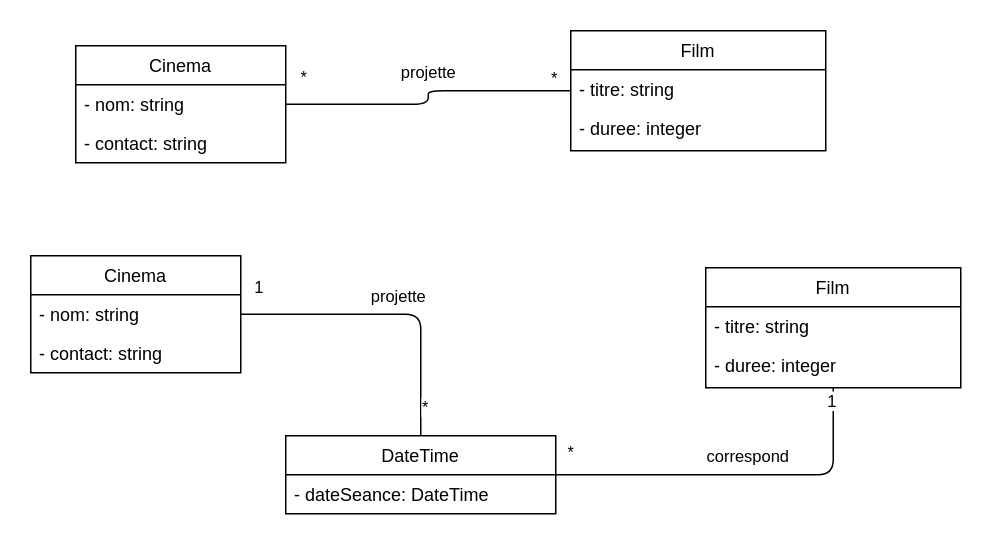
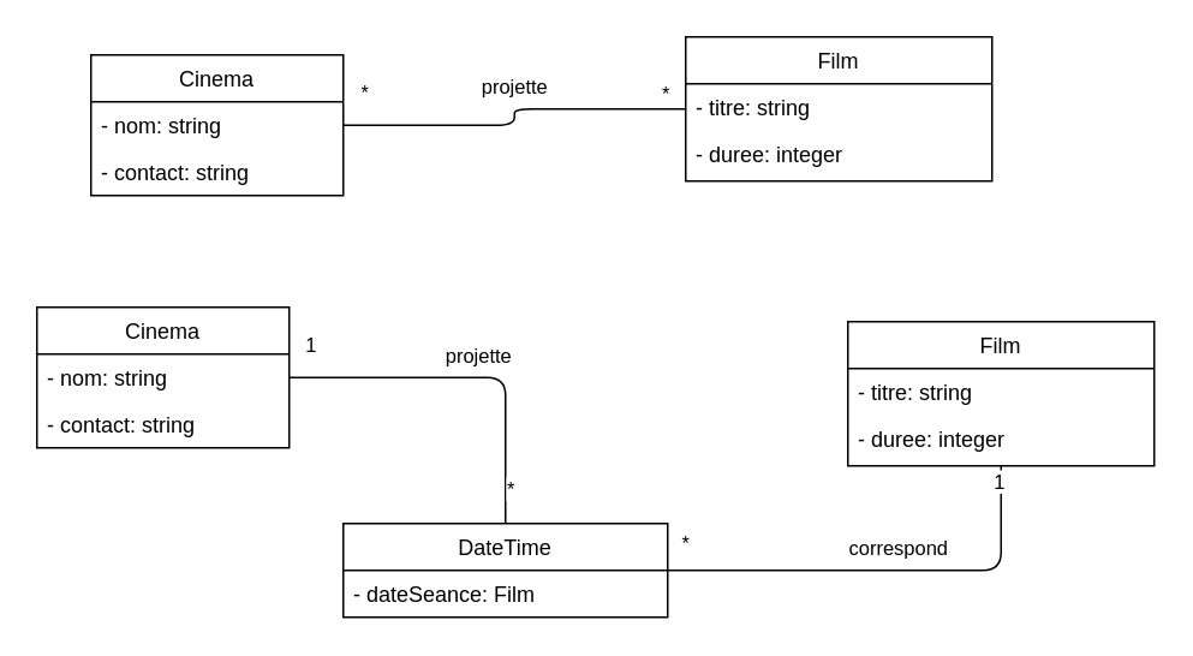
  <mxCell id="0" />
  <mxCell id="1" parent="0" />
  <mxCell id="2" value="Cinema" style="swimlane;fontStyle=0;childLayout=stackLayout;horizontal=1;startSize=26;fillColor=none;horizontalStack=0;resizeParent=1;resizeParentMax=0;resizeLast=0;collapsible=1;marginBottom=0;" parent="1" vertex="1"><mxGeometry x="50" y="30" width="140" height="78" as="geometry" /></mxCell>
  <mxCell id="3" value="- nom: string" style="text;strokeColor=none;fillColor=none;align=left;verticalAlign=top;spacingLeft=4;spacingRight=4;overflow=hidden;rotatable=0;points=[[0,0.5],[1,0.5]];portConstraint=eastwest;" parent="2" vertex="1"><mxGeometry y="26" width="140" height="26" as="geometry" /></mxCell>
  <mxCell id="4" value="- contact: string" style="text;strokeColor=none;fillColor=none;align=left;verticalAlign=top;spacingLeft=4;spacingRight=4;overflow=hidden;rotatable=0;points=[[0,0.5],[1,0.5]];portConstraint=eastwest;" parent="2" vertex="1"><mxGeometry y="52" width="140" height="26" as="geometry" /></mxCell>
  <mxCell id="5" value="Film" style="swimlane;fontStyle=0;childLayout=stackLayout;horizontal=1;startSize=26;fillColor=none;horizontalStack=0;resizeParent=1;resizeParentMax=0;resizeLast=0;collapsible=1;marginBottom=0;" parent="1" vertex="1"><mxGeometry x="380" y="20" width="170" height="80" as="geometry" /></mxCell>
  <mxCell id="6" value="- titre: string" style="text;strokeColor=none;fillColor=none;align=left;verticalAlign=top;spacingLeft=4;spacingRight=4;overflow=hidden;rotatable=0;points=[[0,0.5],[1,0.5]];portConstraint=eastwest;" parent="5" vertex="1"><mxGeometry y="26" width="170" height="26" as="geometry" /></mxCell>
  <mxCell id="7" value="- duree: integer" style="text;strokeColor=none;fillColor=none;align=left;verticalAlign=top;spacingLeft=4;spacingRight=4;overflow=hidden;rotatable=0;points=[[0,0.5],[1,0.5]];portConstraint=eastwest;" parent="5" vertex="1"><mxGeometry y="52" width="170" height="28" as="geometry" /></mxCell>
  <mxCell id="8" value="" style="endArrow=none;html=1;edgeStyle=orthogonalEdgeStyle;" parent="1" source="2" target="5" edge="1"><mxGeometry relative="1" as="geometry"><mxPoint x="210" y="210" as="sourcePoint" /><mxPoint x="370" y="210" as="targetPoint" /></mxGeometry></mxCell>
  <mxCell id="9" value="projette" style="edgeLabel;html=1;align=center;verticalAlign=middle;resizable=0;points=[];" parent="8" vertex="1" connectable="0"><mxGeometry x="0.122" y="-1" relative="1" as="geometry"><mxPoint x="-9" y="-14" as="offset" /></mxGeometry></mxCell>
  <mxCell id="10" value="*" style="edgeLabel;html=1;align=center;verticalAlign=middle;resizable=0;points=[];" parent="8" vertex="1" connectable="0"><mxGeometry x="0.875" y="2" relative="1" as="geometry"><mxPoint y="-7" as="offset" /></mxGeometry></mxCell>
  <mxCell id="11" value="*" style="edgeLabel;html=1;align=center;verticalAlign=middle;resizable=0;points=[];" parent="8" vertex="1" connectable="0"><mxGeometry x="-0.733" y="-2" relative="1" as="geometry"><mxPoint x="-16" y="-21" as="offset" /></mxGeometry></mxCell>
  <mxCell id="12" value="Cinema" style="swimlane;fontStyle=0;childLayout=stackLayout;horizontal=1;startSize=26;fillColor=none;horizontalStack=0;resizeParent=1;resizeParentMax=0;resizeLast=0;collapsible=1;marginBottom=0;" vertex="1" parent="1"><mxGeometry x="20" y="170" width="140" height="78" as="geometry" /></mxCell>
  <mxCell id="13" value="- nom: string" style="text;strokeColor=none;fillColor=none;align=left;verticalAlign=top;spacingLeft=4;spacingRight=4;overflow=hidden;rotatable=0;points=[[0,0.5],[1,0.5]];portConstraint=eastwest;" vertex="1" parent="12"><mxGeometry y="26" width="140" height="26" as="geometry" /></mxCell>
  <mxCell id="14" value="- contact: string" style="text;strokeColor=none;fillColor=none;align=left;verticalAlign=top;spacingLeft=4;spacingRight=4;overflow=hidden;rotatable=0;points=[[0,0.5],[1,0.5]];portConstraint=eastwest;" vertex="1" parent="12"><mxGeometry y="52" width="140" height="26" as="geometry" /></mxCell>
  <mxCell id="15" value="Film" style="swimlane;fontStyle=0;childLayout=stackLayout;horizontal=1;startSize=26;fillColor=none;horizontalStack=0;resizeParent=1;resizeParentMax=0;resizeLast=0;collapsible=1;marginBottom=0;" vertex="1" parent="1"><mxGeometry x="470" y="178" width="170" height="80" as="geometry" /></mxCell>
  <mxCell id="16" value="- titre: string" style="text;strokeColor=none;fillColor=none;align=left;verticalAlign=top;spacingLeft=4;spacingRight=4;overflow=hidden;rotatable=0;points=[[0,0.5],[1,0.5]];portConstraint=eastwest;" vertex="1" parent="15"><mxGeometry y="26" width="170" height="26" as="geometry" /></mxCell>
  <mxCell id="17" value="- duree: integer" style="text;strokeColor=none;fillColor=none;align=left;verticalAlign=top;spacingLeft=4;spacingRight=4;overflow=hidden;rotatable=0;points=[[0,0.5],[1,0.5]];portConstraint=eastwest;" vertex="1" parent="15"><mxGeometry y="52" width="170" height="28" as="geometry" /></mxCell>
  <mxCell id="18" value="DateTime" style="swimlane;fontStyle=0;childLayout=stackLayout;horizontal=1;startSize=26;fillColor=none;horizontalStack=0;resizeParent=1;resizeParentMax=0;resizeLast=0;collapsible=1;marginBottom=0;" vertex="1" parent="1"><mxGeometry x="190" y="290" width="180" height="52" as="geometry" /></mxCell>
- <mxCell id="19" value="- dateSeance: DateTime" style="text;strokeColor=none;fillColor=none;align=left;verticalAlign=top;spacingLeft=4;spacingRight=4;overflow=hidden;rotatable=0;points=[[0,0.5],[1,0.5]];portConstraint=eastwest;" vertex="1" parent="18"><mxGeometry y="26" width="180" height="26" as="geometry" /></mxCell>
+ <mxCell id="19" value="- dateSeance: Film" style="text;strokeColor=none;fillColor=none;align=left;verticalAlign=top;spacingLeft=4;spacingRight=4;overflow=hidden;rotatable=0;points=[[0,0.5],[1,0.5]];portConstraint=eastwest;" vertex="1" parent="18"><mxGeometry y="26" width="180" height="26" as="geometry" /></mxCell>
  <mxCell id="20" value="" style="endArrow=none;html=1;edgeStyle=orthogonalEdgeStyle;" edge="1" parent="1" source="12" target="18"><mxGeometry relative="1" as="geometry"><mxPoint x="200" y="79" as="sourcePoint" /><mxPoint x="390" y="70" as="targetPoint" /></mxGeometry></mxCell>
  <mxCell id="21" value="projette" style="edgeLabel;html=1;align=center;verticalAlign=middle;resizable=0;points=[];" vertex="1" connectable="0" parent="20"><mxGeometry x="0.122" y="-1" relative="1" as="geometry"><mxPoint x="-9" y="-14" as="offset" /></mxGeometry></mxCell>
  <mxCell id="22" value="*" style="edgeLabel;html=1;align=center;verticalAlign=middle;resizable=0;points=[];" vertex="1" connectable="0" parent="20"><mxGeometry x="0.875" y="2" relative="1" as="geometry"><mxPoint y="-7" as="offset" /></mxGeometry></mxCell>
  <mxCell id="23" value="1" style="edgeLabel;html=1;align=center;verticalAlign=middle;resizable=0;points=[];" vertex="1" connectable="0" parent="20"><mxGeometry x="-0.733" y="-2" relative="1" as="geometry"><mxPoint x="-16" y="-21" as="offset" /></mxGeometry></mxCell>
  <mxCell id="24" value="" style="endArrow=none;html=1;edgeStyle=orthogonalEdgeStyle;" edge="1" parent="1" source="18" target="15"><mxGeometry relative="1" as="geometry"><mxPoint x="210" y="89" as="sourcePoint" /><mxPoint x="400" y="80" as="targetPoint" /></mxGeometry></mxCell>
  <mxCell id="25" value="correspond" style="edgeLabel;html=1;align=center;verticalAlign=middle;resizable=0;points=[];" vertex="1" connectable="0" parent="24"><mxGeometry x="0.122" y="-1" relative="1" as="geometry"><mxPoint x="-9" y="-14" as="offset" /></mxGeometry></mxCell>
  <mxCell id="26" value="1" style="edgeLabel;html=1;align=center;verticalAlign=middle;resizable=0;points=[];" vertex="1" connectable="0" parent="24"><mxGeometry x="0.875" y="2" relative="1" as="geometry"><mxPoint y="-7" as="offset" /></mxGeometry></mxCell>
  <mxCell id="27" value="*" style="edgeLabel;html=1;align=center;verticalAlign=middle;resizable=0;points=[];" vertex="1" connectable="0" parent="24"><mxGeometry x="-0.733" y="-2" relative="1" as="geometry"><mxPoint x="-23" y="-18" as="offset" /></mxGeometry></mxCell>
